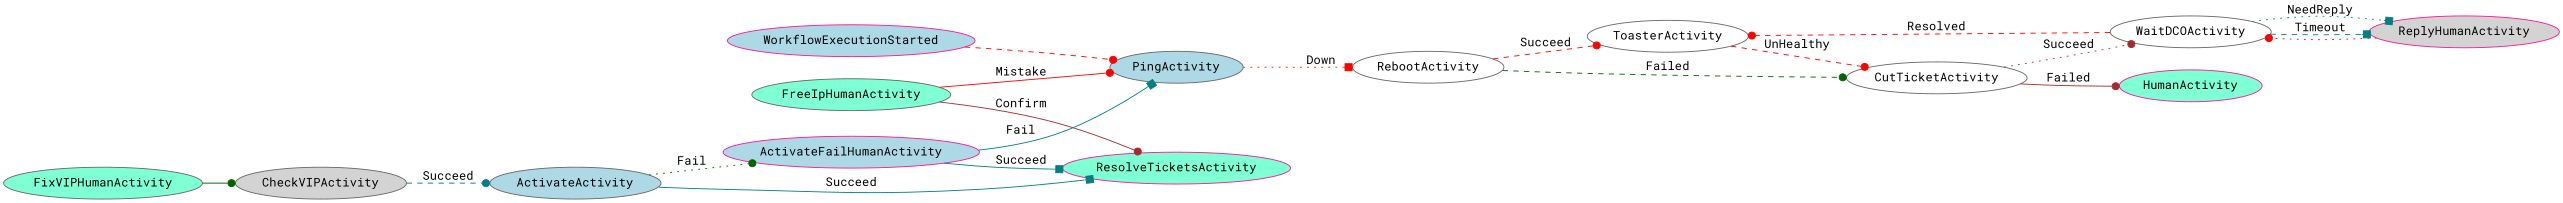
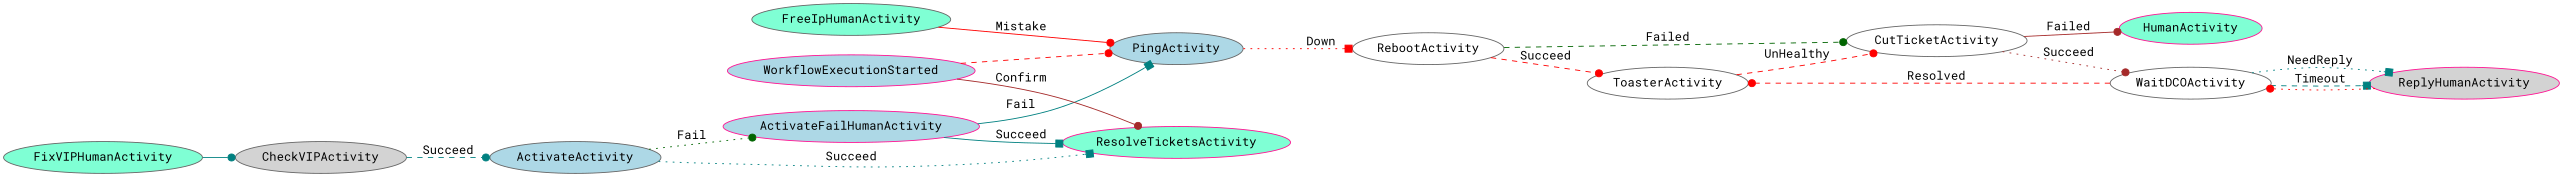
  digraph {
    fontname="Roboto Mono"
    rankdir=LR
    node [color=gray40 fillcolor=aquamarine fontname="Roboto Mono" style=filled]
    edge [arrowhead=dot color=red fontname="Roboto Mono" style=solid]
    FreeIpHumanActivity
    ResolveTicketsActivity [color=deeppink]
    PingActivity [fillcolor=lightblue]
    RebootActivity [fillcolor=white]
    CheckVIPActivity [fillcolor=lightgrey]
    ActivateActivity [fillcolor=lightblue]
    FixVIPHumanActivity
    ActivateFailHumanActivity [color=deeppink fillcolor=lightblue]
    ToasterActivity [fillcolor=white]
    CutTicketActivity [fillcolor=white]
    WorkflowExecutionStarted [color=deeppink fillcolor=lightblue]
    WaitDCOActivity [fillcolor=white]
    HumanActivity [color=deeppink]
    ReplyHumanActivity [color=deeppink fillcolor=lightgrey]
-   FreeIpHumanActivity -> ResolveTicketsActivity [color=brown label=Confirm]
+   WorkflowExecutionStarted -> ResolveTicketsActivity [color=brown label=Confirm]
    FreeIpHumanActivity -> PingActivity [label=Mistake]
    PingActivity -> RebootActivity [arrowhead=box label=Down style=dotted]
    RebootActivity -> ToasterActivity [label=Succeed style=dashed]
    RebootActivity -> CutTicketActivity [color=darkgreen label=Failed style=dashed]
    CheckVIPActivity -> ActivateActivity [color=teal label=Succeed style=dashed]
-   ActivateActivity -> ResolveTicketsActivity [arrowhead=box color=teal label=Succeed]
+   ActivateActivity -> ResolveTicketsActivity [arrowhead=box color=teal label=Succeed style=dotted]
    ActivateActivity -> ActivateFailHumanActivity [color=darkgreen label=Fail style=dotted]
-   FixVIPHumanActivity -> CheckVIPActivity [color=darkgreen]
+   FixVIPHumanActivity -> CheckVIPActivity [color=teal]
    ActivateFailHumanActivity -> ResolveTicketsActivity [arrowhead=box color=teal label=Succeed]
    ActivateFailHumanActivity -> PingActivity [arrowhead=box color=teal label=Fail]
    ToasterActivity -> CutTicketActivity [label=UnHealthy style=dashed]
    CutTicketActivity -> WaitDCOActivity [color=brown label=Succeed style=dotted]
    CutTicketActivity -> HumanActivity [color=brown label=Failed]
    WorkflowExecutionStarted -> PingActivity [style=dashed]
    WaitDCOActivity -> ToasterActivity [label=Resolved style=dashed]
    WaitDCOActivity -> ReplyHumanActivity [arrowhead=box color=teal label=NeedReply style=dotted]
    WaitDCOActivity -> ReplyHumanActivity [arrowhead=box color=teal label=Timeout style=dashed]
    ReplyHumanActivity -> WaitDCOActivity [style=dotted]
  }
